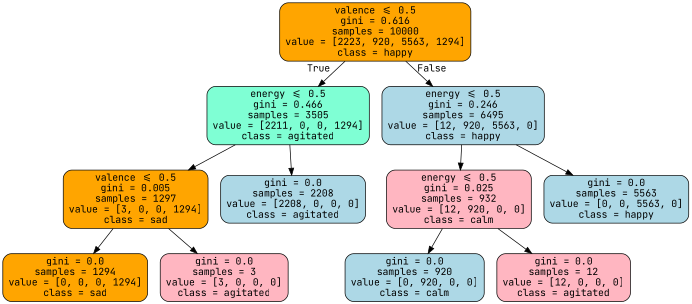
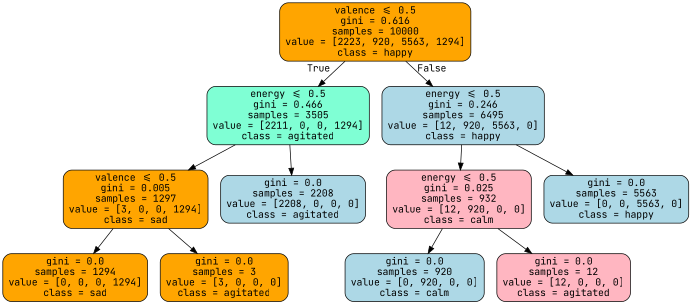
  digraph {
    fontname="JetBrains Mono"
    node [color=black fillcolor=lightblue fontname="JetBrains Mono" shape=box style="filled, rounded"]
    edge [fontname="JetBrains Mono"]
    n1 [fillcolor=orange label="valence <= 0.5\ngini = 0.616\nsamples = 10000\nvalue = [2223, 920, 5563, 1294]\nclass = happy"]
    n2 [fillcolor=aquamarine label="energy <= 0.5\ngini = 0.466\nsamples = 3505\nvalue = [2211, 0, 0, 1294]\nclass = agitated"]
    n3 [label="energy <= 0.5\ngini = 0.246\nsamples = 6495\nvalue = [12, 920, 5563, 0]\nclass = happy"]
    n4 [fillcolor=orange label="valence <= 0.5\ngini = 0.005\nsamples = 1297\nvalue = [3, 0, 0, 1294]\nclass = sad"]
    n5 [label="gini = 0.0\nsamples = 2208\nvalue = [2208, 0, 0, 0]\nclass = agitated"]
    n6 [fillcolor=orange label="gini = 0.0\nsamples = 1294\nvalue = [0, 0, 0, 1294]\nclass = sad"]
-   n7 [fillcolor=lightpink label="gini = 0.0\nsamples = 3\nvalue = [3, 0, 0, 0]\nclass = agitated"]
+   n7 [fillcolor=orange label="gini = 0.0\nsamples = 3\nvalue = [3, 0, 0, 0]\nclass = agitated"]
    n8 [fillcolor=lightpink label="energy <= 0.5\ngini = 0.025\nsamples = 932\nvalue = [12, 920, 0, 0]\nclass = calm"]
    n9 [label="gini = 0.0\nsamples = 5563\nvalue = [0, 0, 5563, 0]\nclass = happy"]
    n10 [label="gini = 0.0\nsamples = 920\nvalue = [0, 920, 0, 0]\nclass = calm"]
    n11 [fillcolor=lightpink label="gini = 0.0\nsamples = 12\nvalue = [12, 0, 0, 0]\nclass = agitated"]
    n1 -> n2 [headlabel=True labelangle=45 labeldistance=2.5]
    n1 -> n3 [headlabel=False labelangle=-45 labeldistance=2.5]
    n2 -> n4
    n2 -> n5
    n3 -> n8
    n3 -> n9
    n4 -> n6
    n4 -> n7
    n8 -> n10
    n8 -> n11
  }
